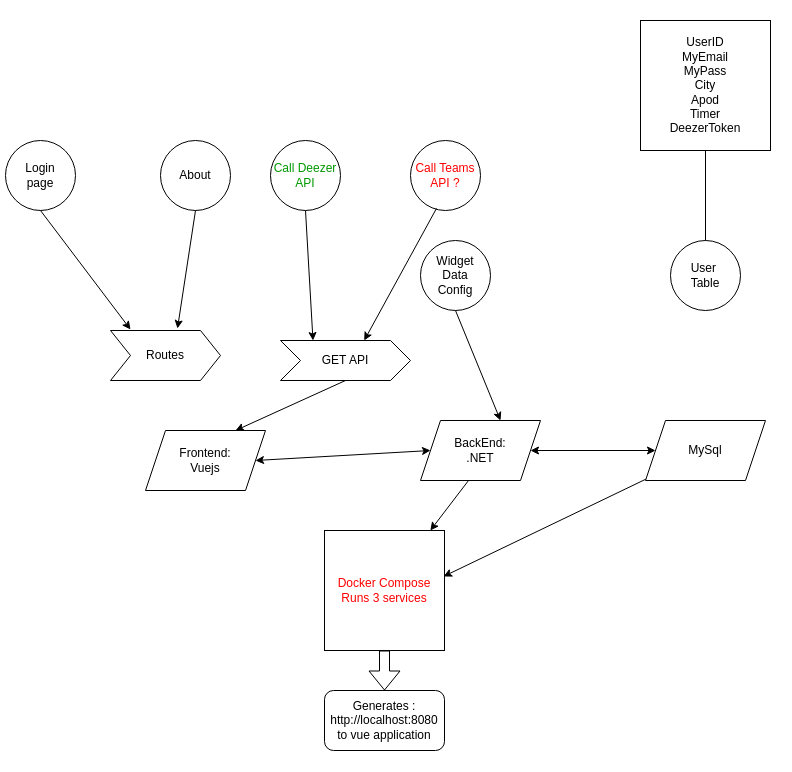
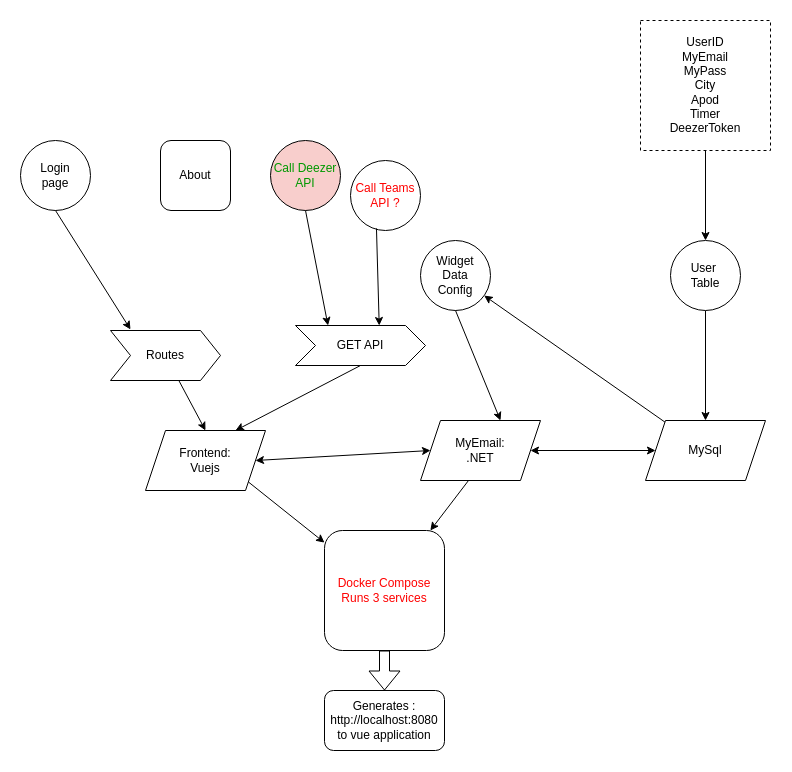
  <mxCell id="0" />
  <mxCell id="1" parent="0" />
- <mxCell id="2" value="&lt;font color=&quot;#ff0000&quot;&gt;Docker Compose&lt;br&gt;Runs 3 services&lt;/font&gt;" style="whiteSpace=wrap;html=1;aspect=fixed;" parent="1" vertex="1"><mxGeometry x="324" y="530" width="120" height="120" as="geometry" /></mxCell>
+ <mxCell id="2" value="&lt;font color=&quot;#ff0000&quot;&gt;Docker Compose&lt;br&gt;Runs 3 services&lt;/font&gt;" style="whiteSpace=wrap;html=1;aspect=fixed;rounded=1;" parent="1" vertex="1"><mxGeometry x="324" y="530" width="120" height="120" as="geometry" /></mxCell>
  <mxCell id="3" value="Frontend:&lt;br&gt;Vuejs" style="shape=parallelogram;perimeter=parallelogramPerimeter;whiteSpace=wrap;html=1;fixedSize=1;" parent="1" vertex="1"><mxGeometry x="145" y="430" width="120" height="60" as="geometry" /></mxCell>
- <mxCell id="4" value="BackEnd:&lt;br&gt;.NET" style="shape=parallelogram;perimeter=parallelogramPerimeter;whiteSpace=wrap;html=1;fixedSize=1;" parent="1" vertex="1"><mxGeometry x="420" y="420" width="120" height="60" as="geometry" /></mxCell>
+ <mxCell id="4" value="MyEmail:&lt;br&gt;.NET" style="shape=parallelogram;perimeter=parallelogramPerimeter;whiteSpace=wrap;html=1;fixedSize=1;" parent="1" vertex="1"><mxGeometry x="420" y="420" width="120" height="60" as="geometry" /></mxCell>
  <mxCell id="5" value="MySql" style="shape=parallelogram;perimeter=parallelogramPerimeter;whiteSpace=wrap;html=1;fixedSize=1;" parent="1" vertex="1"><mxGeometry x="645" y="420" width="120" height="60" as="geometry" /></mxCell>
+ <mxCell id="6" value="" style="endArrow=classic;html=1;rounded=0;exitX=1;exitY=1;exitDx=0;exitDy=0;" parent="1" source="3" target="2" edge="1"><mxGeometry width="50" height="50" relative="1" as="geometry"><mxPoint x="360" y="300" as="sourcePoint" /><mxPoint x="410" y="250" as="targetPoint" /></mxGeometry></mxCell>
  <mxCell id="7" value="" style="endArrow=classic;html=1;rounded=0;exitX=0.4;exitY=1;exitDx=0;exitDy=0;exitPerimeter=0;" parent="1" source="4" target="2" edge="1"><mxGeometry width="50" height="50" relative="1" as="geometry"><mxPoint x="360" y="300" as="sourcePoint" /><mxPoint x="410" y="250" as="targetPoint" /><Array as="points" /></mxGeometry></mxCell>
- <mxCell id="8" value="" style="endArrow=classic;html=1;rounded=0;entryX=0.992;entryY=0.383;entryDx=0;entryDy=0;entryPerimeter=0;" parent="1" source="5" target="2" edge="1"><mxGeometry width="50" height="50" relative="1" as="geometry"><mxPoint x="550" y="410" as="sourcePoint" /><mxPoint x="430" y="450" as="targetPoint" /></mxGeometry></mxCell>
- <mxCell id="9" value="&lt;font color=&quot;#009900&quot;&gt;Call Deezer API&lt;/font&gt;" style="ellipse;whiteSpace=wrap;html=1;aspect=fixed;" parent="1" vertex="1"><mxGeometry x="270" y="140" width="70" height="70" as="geometry" /></mxCell>
+ <mxCell id="8" value="" style="endArrow=classic;html=1;rounded=0;" parent="1" source="5" target="27" edge="1"><mxGeometry width="50" height="50" relative="1" as="geometry"><mxPoint x="550" y="410" as="sourcePoint" /><mxPoint x="430" y="450" as="targetPoint" /></mxGeometry></mxCell>
+ <mxCell id="9" value="&lt;font color=&quot;#009900&quot;&gt;Call Deezer API&lt;/font&gt;" style="ellipse;whiteSpace=wrap;html=1;aspect=fixed;fillColor=#f8cecc;" parent="1" vertex="1"><mxGeometry x="270" y="140" width="70" height="70" as="geometry" /></mxCell>
  <mxCell id="10" value="" style="endArrow=classic;html=1;rounded=0;exitX=0.5;exitY=1;exitDx=0;exitDy=0;entryX=0.25;entryY=0;entryDx=0;entryDy=0;" parent="1" source="9" target="13" edge="1"><mxGeometry width="50" height="50" relative="1" as="geometry"><mxPoint x="360" y="290" as="sourcePoint" /><mxPoint x="305" y="330" as="targetPoint" /></mxGeometry></mxCell>
- <mxCell id="11" value="&lt;font color=&quot;#ff0000&quot;&gt;Call Teams&lt;br&gt;API ?&lt;/font&gt;" style="ellipse;whiteSpace=wrap;html=1;aspect=fixed;" parent="1" vertex="1"><mxGeometry x="410" y="140" width="70" height="70" as="geometry" /></mxCell>
+ <mxCell id="11" value="&lt;font color=&quot;#ff0000&quot;&gt;Call Teams&lt;br&gt;API ?&lt;/font&gt;" style="ellipse;whiteSpace=wrap;html=1;aspect=fixed;" parent="1" vertex="1"><mxGeometry x="350" y="160" width="70" height="70" as="geometry" /></mxCell>
  <mxCell id="12" value="" style="endArrow=classic;html=1;rounded=0;exitX=0.371;exitY=0.971;exitDx=0;exitDy=0;exitPerimeter=0;entryX=0.644;entryY=0;entryDx=0;entryDy=0;entryPerimeter=0;" parent="1" source="11" target="13" edge="1"><mxGeometry width="50" height="50" relative="1" as="geometry"><mxPoint x="458.8" y="150" as="sourcePoint" /><mxPoint x="440" y="180" as="targetPoint" /></mxGeometry></mxCell>
- <mxCell id="13" value="GET API" style="shape=step;perimeter=stepPerimeter;whiteSpace=wrap;html=1;fixedSize=1;" parent="1" vertex="1"><mxGeometry x="280" y="340" width="130" height="40" as="geometry" /></mxCell>
+ <mxCell id="13" value="GET API" style="shape=step;perimeter=stepPerimeter;whiteSpace=wrap;html=1;fixedSize=1;" parent="1" vertex="1"><mxGeometry x="295" y="325" width="130" height="40" as="geometry" /></mxCell>
  <mxCell id="14" value="" style="endArrow=classic;html=1;rounded=0;entryX=0.75;entryY=0;entryDx=0;entryDy=0;exitX=0.5;exitY=1;exitDx=0;exitDy=0;" parent="1" source="13" target="3" edge="1"><mxGeometry width="50" height="50" relative="1" as="geometry"><mxPoint x="360" y="290" as="sourcePoint" /><mxPoint x="410" y="240" as="targetPoint" /></mxGeometry></mxCell>
  <mxCell id="15" value="" style="endArrow=classic;startArrow=classic;html=1;rounded=0;entryX=0;entryY=0.5;entryDx=0;entryDy=0;exitX=1;exitY=0.5;exitDx=0;exitDy=0;" parent="1" source="3" target="4" edge="1"><mxGeometry width="50" height="50" relative="1" as="geometry"><mxPoint x="210" y="330" as="sourcePoint" /><mxPoint x="260" y="280" as="targetPoint" /></mxGeometry></mxCell>
  <mxCell id="16" value="" style="endArrow=classic;startArrow=classic;html=1;rounded=0;exitX=1;exitY=0.5;exitDx=0;exitDy=0;" parent="1" source="4" target="5" edge="1"><mxGeometry width="50" height="50" relative="1" as="geometry"><mxPoint x="420" y="310" as="sourcePoint" /><mxPoint x="585" y="310" as="targetPoint" /></mxGeometry></mxCell>
  <mxCell id="17" value="Routes" style="shape=step;perimeter=stepPerimeter;whiteSpace=wrap;html=1;fixedSize=1;" parent="1" vertex="1"><mxGeometry x="110" y="330" width="110" height="50" as="geometry" /></mxCell>
- <mxCell id="18" value="Login&lt;br&gt;page" style="ellipse;whiteSpace=wrap;html=1;aspect=fixed;" parent="1" vertex="1"><mxGeometry x="5" y="140" width="70" height="70" as="geometry" /></mxCell>
- <mxCell id="19" value="About" style="ellipse;whiteSpace=wrap;html=1;aspect=fixed;" parent="1" vertex="1"><mxGeometry x="160" y="140" width="70" height="70" as="geometry" /></mxCell>
+ <mxCell id="18" value="Login&lt;br&gt;page" style="ellipse;whiteSpace=wrap;html=1;aspect=fixed;" parent="1" vertex="1"><mxGeometry x="20" y="140" width="70" height="70" as="geometry" /></mxCell>
+ <mxCell id="19" value="About" style="whiteSpace=wrap;html=1;aspect=fixed;rounded=1;" parent="1" vertex="1"><mxGeometry x="160" y="140" width="70" height="70" as="geometry" /></mxCell>
  <mxCell id="20" value="" style="endArrow=classic;html=1;rounded=0;exitX=0.5;exitY=1;exitDx=0;exitDy=0;entryX=0.182;entryY=-0.02;entryDx=0;entryDy=0;entryPerimeter=0;" parent="1" source="18" target="17" edge="1"><mxGeometry width="50" height="50" relative="1" as="geometry"><mxPoint x="360" y="320" as="sourcePoint" /><mxPoint x="410" y="270" as="targetPoint" /></mxGeometry></mxCell>
- <mxCell id="21" value="" style="endArrow=classic;html=1;rounded=0;exitX=0.5;exitY=1;exitDx=0;exitDy=0;entryX=0.609;entryY=-0.04;entryDx=0;entryDy=0;entryPerimeter=0;" parent="1" source="19" target="17" edge="1"><mxGeometry width="50" height="50" relative="1" as="geometry"><mxPoint x="85" y="190" as="sourcePoint" /><mxPoint x="110" y="260" as="targetPoint" /><Array as="points" /></mxGeometry></mxCell>
+ <mxCell id="22" value="" style="endArrow=classic;html=1;rounded=0;entryX=0.5;entryY=0;entryDx=0;entryDy=0;" parent="1" source="17" target="3" edge="1"><mxGeometry width="50" height="50" relative="1" as="geometry"><mxPoint x="360" y="320" as="sourcePoint" /><mxPoint x="100" y="359" as="targetPoint" /><Array as="points" /></mxGeometry></mxCell>
+ <mxCell id="23" value="" style="endArrow=classic;html=1;rounded=0;entryX=0.5;entryY=0;entryDx=0;entryDy=0;" parent="1" source="26" target="5" edge="1"><mxGeometry width="50" height="50" relative="1" as="geometry"><mxPoint x="360" y="320" as="sourcePoint" /><mxPoint x="410" y="270" as="targetPoint" /><Array as="points" /></mxGeometry></mxCell>
  <mxCell id="24" value="Generates :&lt;br&gt;http://localhost:8080&lt;br&gt;to vue application" style="rounded=1;whiteSpace=wrap;html=1;" parent="1" vertex="1"><mxGeometry x="324" y="690" width="120" height="60" as="geometry" /></mxCell>
  <mxCell id="25" value="" style="shape=flexArrow;endArrow=classic;html=1;rounded=0;exitX=0.5;exitY=1;exitDx=0;exitDy=0;entryX=0.5;entryY=0;entryDx=0;entryDy=0;" parent="1" source="2" target="24" edge="1"><mxGeometry width="50" height="50" relative="1" as="geometry"><mxPoint x="359" y="670" as="sourcePoint" /><mxPoint x="400" y="660" as="targetPoint" /></mxGeometry></mxCell>
  <mxCell id="26" value="User&amp;nbsp;&lt;br&gt;Table" style="ellipse;whiteSpace=wrap;html=1;aspect=fixed;" parent="1" vertex="1"><mxGeometry x="670" y="240" width="70" height="70" as="geometry" /></mxCell>
  <mxCell id="27" value="Widget&lt;br&gt;Data&lt;br&gt;Config" style="ellipse;whiteSpace=wrap;html=1;aspect=fixed;" parent="1" vertex="1"><mxGeometry x="420" y="240" width="70" height="70" as="geometry" /></mxCell>
  <mxCell id="28" value="" style="endArrow=classic;html=1;rounded=0;entryX=0.5;entryY=0;entryDx=0;entryDy=0;exitX=0.5;exitY=1;exitDx=0;exitDy=0;" parent="1" source="27" edge="1"><mxGeometry width="50" height="50" relative="1" as="geometry"><mxPoint x="500" y="320" as="sourcePoint" /><mxPoint x="500" y="420" as="targetPoint" /><Array as="points" /></mxGeometry></mxCell>
- <mxCell id="29" style="edgeStyle=orthogonalEdgeStyle;rounded=0;orthogonalLoop=1;jettySize=auto;html=1;entryX=0.5;entryY=0;entryDx=0;entryDy=0;endArrow=none;" edge="1" parent="1" source="30" target="26"><mxGeometry relative="1" as="geometry" /></mxCell>
- <mxCell id="30" value="UserID&lt;br&gt;MyEmail&lt;br&gt;MyPass&lt;br&gt;City&lt;br&gt;Apod&lt;br&gt;Timer&lt;br&gt;DeezerToken" style="whiteSpace=wrap;html=1;aspect=fixed;" vertex="1" parent="1"><mxGeometry x="640" y="20" width="130" height="130" as="geometry" /></mxCell>
+ <mxCell id="29" style="edgeStyle=orthogonalEdgeStyle;rounded=0;orthogonalLoop=1;jettySize=auto;html=1;entryX=0.5;entryY=0;entryDx=0;entryDy=0;" edge="1" parent="1" source="30" target="26"><mxGeometry relative="1" as="geometry" /></mxCell>
+ <mxCell id="30" value="UserID&lt;br&gt;MyEmail&lt;br&gt;MyPass&lt;br&gt;City&lt;br&gt;Apod&lt;br&gt;Timer&lt;br&gt;DeezerToken" style="whiteSpace=wrap;html=1;aspect=fixed;dashed=1;" vertex="1" parent="1"><mxGeometry x="640" y="20" width="130" height="130" as="geometry" /></mxCell>
